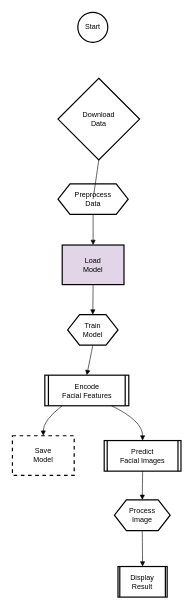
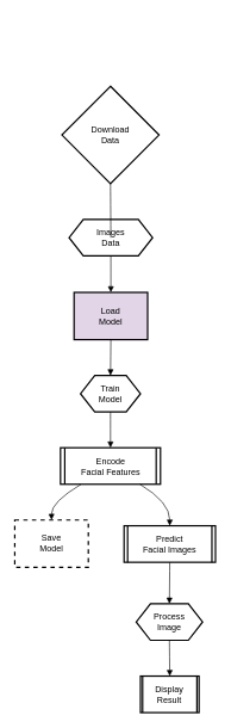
  <mxCell id="0" />
  <mxCell id="1" parent="0" />
- <mxCell id="2" value="Start" style="ellipse;aspect=fixed;strokeWidth=2;whiteSpace=wrap;" vertex="1" parent="1"><mxGeometry x="129" y="20" width="50" height="50" as="geometry" /></mxCell>
- <mxCell id="3" value="Download&#10;Data" style="rhombus;strokeWidth=2;whiteSpace=wrap;" vertex="1" parent="1"><mxGeometry x="96" y="130" width="136" height="136" as="geometry" /></mxCell>
- <mxCell id="4" value="Preprocess&#10;Data" style="shape=hexagon;perimeter=hexagonPerimeter2;fixedSize=1;strokeWidth=2;whiteSpace=wrap;" vertex="1" parent="1"><mxGeometry x="96" y="306" width="117" height="51" as="geometry" /></mxCell>
+ <mxCell id="3" value="Download&#10;Data" style="rhombus;strokeWidth=2;whiteSpace=wrap;" vertex="1" parent="1"><mxGeometry x="86" y="120" width="136" height="136" as="geometry" /></mxCell>
+ <mxCell id="4" value="Images&#10;Data" style="shape=hexagon;perimeter=hexagonPerimeter2;fixedSize=1;strokeWidth=2;whiteSpace=wrap;" vertex="1" parent="1"><mxGeometry x="96" y="306" width="117" height="51" as="geometry" /></mxCell>
  <mxCell id="5" value="Load&#10;Model" style="whiteSpace=wrap;strokeWidth=2;fillColor=#e1d5e7;" vertex="1" parent="1"><mxGeometry x="103" y="408" width="103" height="66" as="geometry" /></mxCell>
  <mxCell id="6" value="Train&#10;Model" style="shape=hexagon;perimeter=hexagonPerimeter2;fixedSize=1;strokeWidth=2;whiteSpace=wrap;" vertex="1" parent="1"><mxGeometry x="112" y="524" width="84" height="51" as="geometry" /></mxCell>
- <mxCell id="7" value="Encode&#10;Facial Features" style="strokeWidth=2;shape=process;whiteSpace=wrap;size=0.04;" vertex="1" parent="1"><mxGeometry x="74" y="625" width="140" height="51" as="geometry" /></mxCell>
+ <mxCell id="7" value="Encode&#10;Facial Features" style="strokeWidth=2;shape=process;whiteSpace=wrap;size=0.04;" vertex="1" parent="1"><mxGeometry x="84" y="625" width="140" height="51" as="geometry" /></mxCell>
  <mxCell id="8" value="Save&#10;Model" style="whiteSpace=wrap;strokeWidth=2;dashed=1;" vertex="1" parent="1"><mxGeometry x="20" y="726" width="103" height="66" as="geometry" /></mxCell>
  <mxCell id="9" value="Predict&#10;Facial Images" style="strokeWidth=2;shape=process;whiteSpace=wrap;size=0.04;" vertex="1" parent="1"><mxGeometry x="173" y="734" width="128" height="51" as="geometry" /></mxCell>
- <mxCell id="10" value="Process&#10;Image" style="shape=hexagon;perimeter=hexagonPerimeter2;fixedSize=1;strokeWidth=2;whiteSpace=wrap;" vertex="1" parent="1"><mxGeometry x="190" y="833" width="93" height="51" as="geometry" /></mxCell>
+ <mxCell id="10" value="Process&#10;Image" style="shape=hexagon;perimeter=hexagonPerimeter2;fixedSize=1;strokeWidth=2;whiteSpace=wrap;" vertex="1" parent="1"><mxGeometry x="190" y="843" width="93" height="51" as="geometry" /></mxCell>
  <mxCell id="11" value="Display&#10;Result" style="strokeWidth=2;shape=process;whiteSpace=wrap;size=0.04;" vertex="1" parent="1"><mxGeometry x="196" y="944" width="82" height="51" as="geometry" /></mxCell>
  <mxCell id="12" value="" style="curved=1;startArrow=none;endArrow=none;exitX=0.5;exitY=1;entryX=0.5;entryY=0.01;" edge="1" parent="1" source="3" target="4"><mxGeometry relative="1" as="geometry"><Array as="points" /></mxGeometry></mxCell>
  <mxCell id="13" value="" style="curved=1;startArrow=none;endArrow=block;exitX=0.5;exitY=1.01;entryX=0.5;entryY=-0.01;" edge="1" parent="1" source="4" target="5"><mxGeometry relative="1" as="geometry"><Array as="points" /></mxGeometry></mxCell>
  <mxCell id="14" value="" style="curved=1;startArrow=none;endArrow=block;exitX=0.5;exitY=1;entryX=0.5;entryY=0;" edge="1" parent="1" source="5" target="6"><mxGeometry relative="1" as="geometry"><Array as="points" /></mxGeometry></mxCell>
  <mxCell id="15" value="" style="curved=1;startArrow=none;endArrow=block;exitX=0.5;exitY=1;entryX=0.5;entryY=0;" edge="1" parent="1" source="6" target="7"><mxGeometry relative="1" as="geometry"><Array as="points" /></mxGeometry></mxCell>
  <mxCell id="16" value="" style="curved=1;startArrow=none;endArrow=block;exitX=0.2;exitY=1.01;entryX=0.5;entryY=0.01;" edge="1" parent="1" source="7" target="8"><mxGeometry relative="1" as="geometry"><Array as="points"><mxPoint x="71" y="701" /></Array></mxGeometry></mxCell>
  <mxCell id="17" value="" style="curved=1;startArrow=none;endArrow=block;exitX=0.8;exitY=1.01;entryX=0.5;entryY=0;" edge="1" parent="1" source="7" target="9"><mxGeometry relative="1" as="geometry"><Array as="points"><mxPoint x="237" y="701" /></Array></mxGeometry></mxCell>
  <mxCell id="18" value="" style="curved=1;startArrow=none;endArrow=block;exitX=0.5;exitY=1;entryX=0.5;entryY=-0.01;" edge="1" parent="1" source="9" target="10"><mxGeometry relative="1" as="geometry"><Array as="points" /></mxGeometry></mxCell>
  <mxCell id="19" value="" style="curved=1;startArrow=none;endArrow=block;exitX=0.5;exitY=1;entryX=0.5;entryY=0;" edge="1" parent="1" source="10" target="11"><mxGeometry relative="1" as="geometry"><Array as="points" /></mxGeometry></mxCell>
